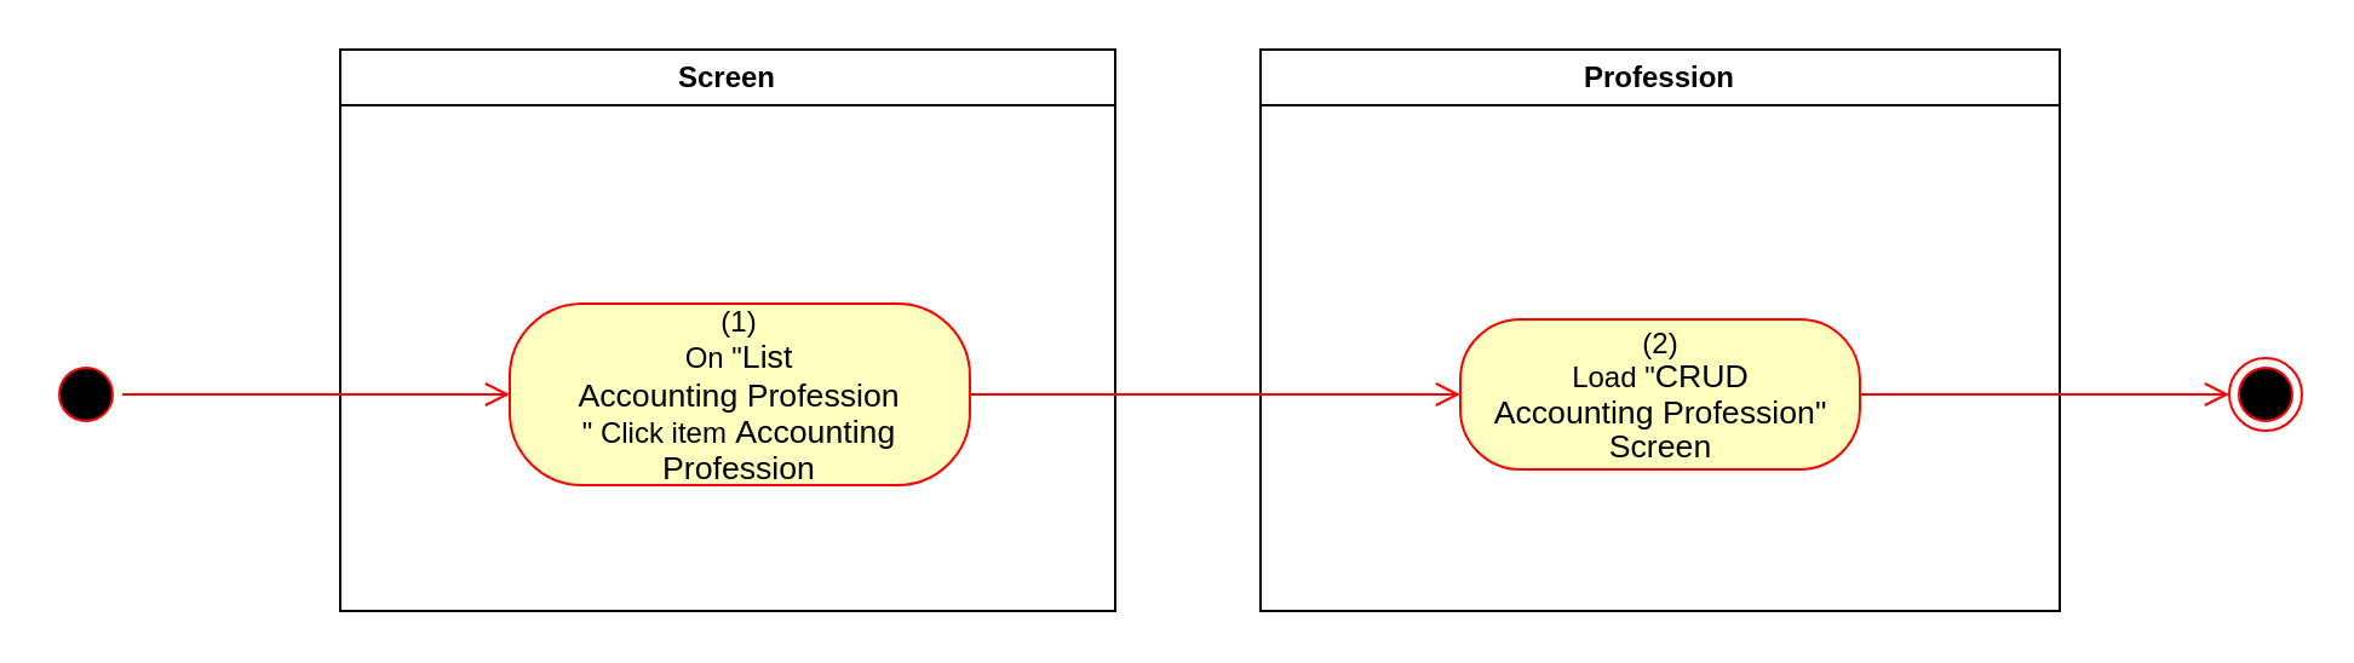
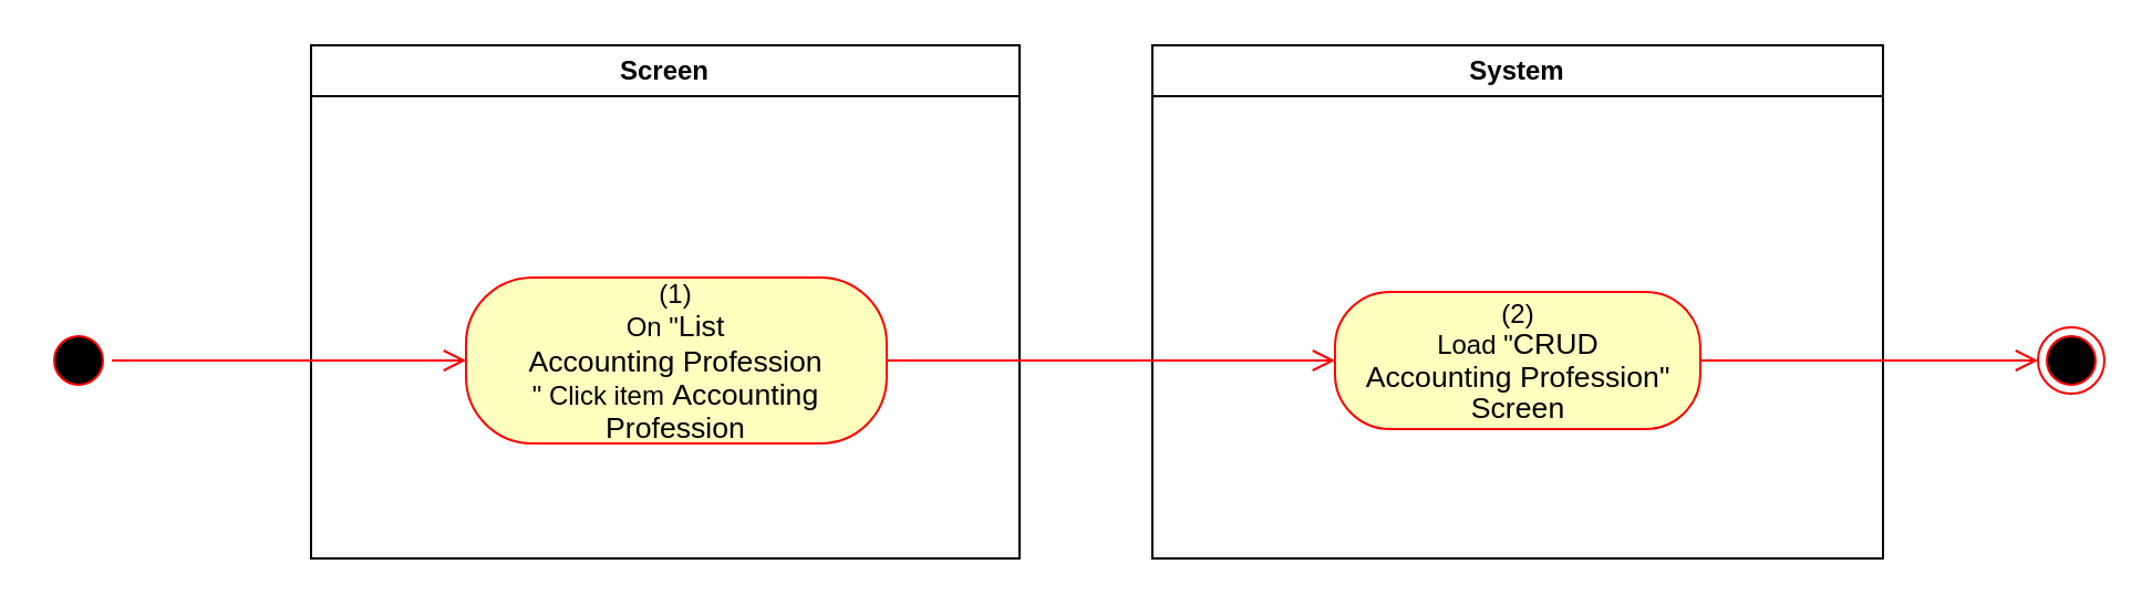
  <mxCell id="0" />
  <mxCell id="1" parent="0" />
  <mxCell id="2" value="Screen" style="swimlane;whiteSpace=wrap" vertex="1" parent="1"><mxGeometry x="140" y="20" width="320" height="232" as="geometry"><mxRectangle x="120" y="128" width="60" height="23" as="alternateBounds" /></mxGeometry></mxCell>
  <mxCell id="3" value="(1)&lt;br style=&quot;padding: 0px ; margin: 0px&quot;&gt;On &quot;&lt;span style=&quot;font-family: &amp;#34;arial&amp;#34; , sans-serif ; font-size: 13.333px&quot;&gt;List&lt;/span&gt;&lt;br style=&quot;font-family: &amp;#34;arial&amp;#34; , sans-serif ; font-size: 13.333px&quot;&gt;&lt;span style=&quot;font-family: &amp;#34;arial&amp;#34; , sans-serif ; font-size: 13.333px&quot;&gt;Accounting Profession&lt;/span&gt;&lt;br&gt;&quot; Click item&lt;span lang=&quot;EN-GB&quot; style=&quot;font-size: 10pt ; line-height: 14.267px ; font-family: &amp;#34;arial&amp;#34; , sans-serif&quot;&gt;&amp;nbsp;Accounting Profession&lt;/span&gt;" style="rounded=1;whiteSpace=wrap;html=1;arcSize=40;fontColor=#000000;fillColor=#ffffc0;strokeColor=#ff0000;" vertex="1" parent="2"><mxGeometry x="70" y="105" width="190" height="75" as="geometry" /></mxCell>
- <mxCell id="4" value="Profession" style="swimlane;whiteSpace=wrap;startSize=23;" vertex="1" parent="1"><mxGeometry x="520" y="20" width="330" height="232" as="geometry" /></mxCell>
+ <mxCell id="4" value="System" style="swimlane;whiteSpace=wrap;startSize=23;" vertex="1" parent="1"><mxGeometry x="520" y="20" width="330" height="232" as="geometry" /></mxCell>
  <mxCell id="5" value="(2)&lt;br&gt;Load &quot;&lt;span lang=&quot;EN-GB&quot; style=&quot;font-size: 10pt ; line-height: 107% ; font-family: &amp;#34;arial&amp;#34; , sans-serif&quot;&gt;&lt;span lang=&quot;EN-GB&quot; style=&quot;font-size: 10pt ; line-height: 107% ; font-family: &amp;#34;arial&amp;#34; , sans-serif&quot;&gt;CRUD&lt;br/&gt;Accounting Profession&lt;/span&gt;&quot;&lt;br&gt;Screen&lt;br&gt;&lt;/span&gt;" style="rounded=1;whiteSpace=wrap;html=1;arcSize=40;fontColor=#000000;fillColor=#ffffc0;strokeColor=#ff0000;" vertex="1" parent="4"><mxGeometry x="82.5" y="111.5" width="165" height="62" as="geometry" /></mxCell>
  <mxCell id="6" value="" style="ellipse;html=1;shape=startState;fillColor=#000000;strokeColor=#ff0000;" vertex="1" parent="1"><mxGeometry x="20" y="147.5" width="30" height="30" as="geometry" /></mxCell>
  <mxCell id="7" value="" style="edgeStyle=orthogonalEdgeStyle;html=1;verticalAlign=bottom;endArrow=open;endSize=8;strokeColor=#ff0000;rounded=0;entryX=0;entryY=0.5;entryDx=0;entryDy=0;" edge="1" parent="1" source="6" target="3"><mxGeometry relative="1" as="geometry"><mxPoint x="200" y="145" as="targetPoint" /></mxGeometry></mxCell>
  <mxCell id="8" value="" style="edgeStyle=orthogonalEdgeStyle;html=1;verticalAlign=bottom;endArrow=open;endSize=8;strokeColor=#ff0000;rounded=0;entryX=0;entryY=0.5;entryDx=0;entryDy=0;" edge="1" parent="1" source="3" target="5"><mxGeometry relative="1" as="geometry"><mxPoint x="600" y="163" as="targetPoint" /></mxGeometry></mxCell>
  <mxCell id="9" value="" style="ellipse;html=1;shape=endState;fillColor=#000000;strokeColor=#ff0000;" vertex="1" parent="1"><mxGeometry x="920" y="147.5" width="30" height="30" as="geometry" /></mxCell>
  <mxCell id="10" value="" style="edgeStyle=orthogonalEdgeStyle;html=1;verticalAlign=bottom;endArrow=open;endSize=8;strokeColor=#ff0000;rounded=0;exitX=1;exitY=0.5;exitDx=0;exitDy=0;entryX=0;entryY=0.5;entryDx=0;entryDy=0;" edge="1" parent="1" source="5" target="9"><mxGeometry relative="1" as="geometry"><mxPoint x="820" y="652" as="targetPoint" /><mxPoint x="850" y="677" as="sourcePoint" /></mxGeometry></mxCell>
